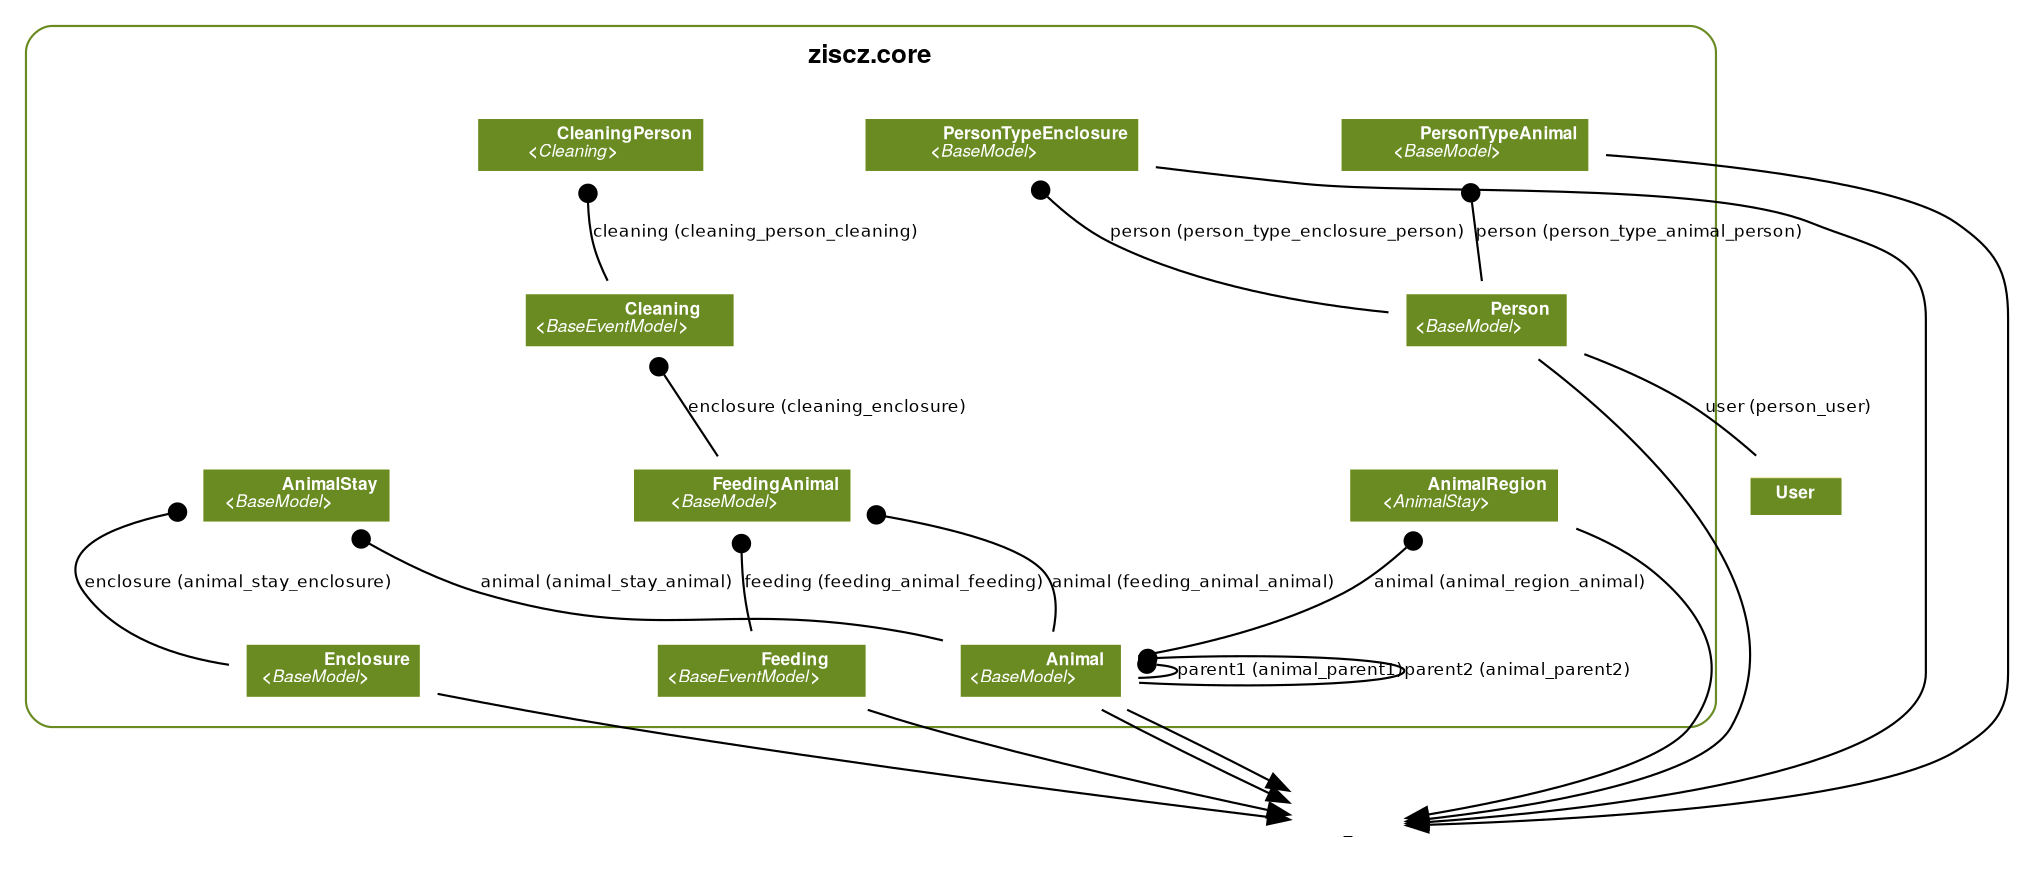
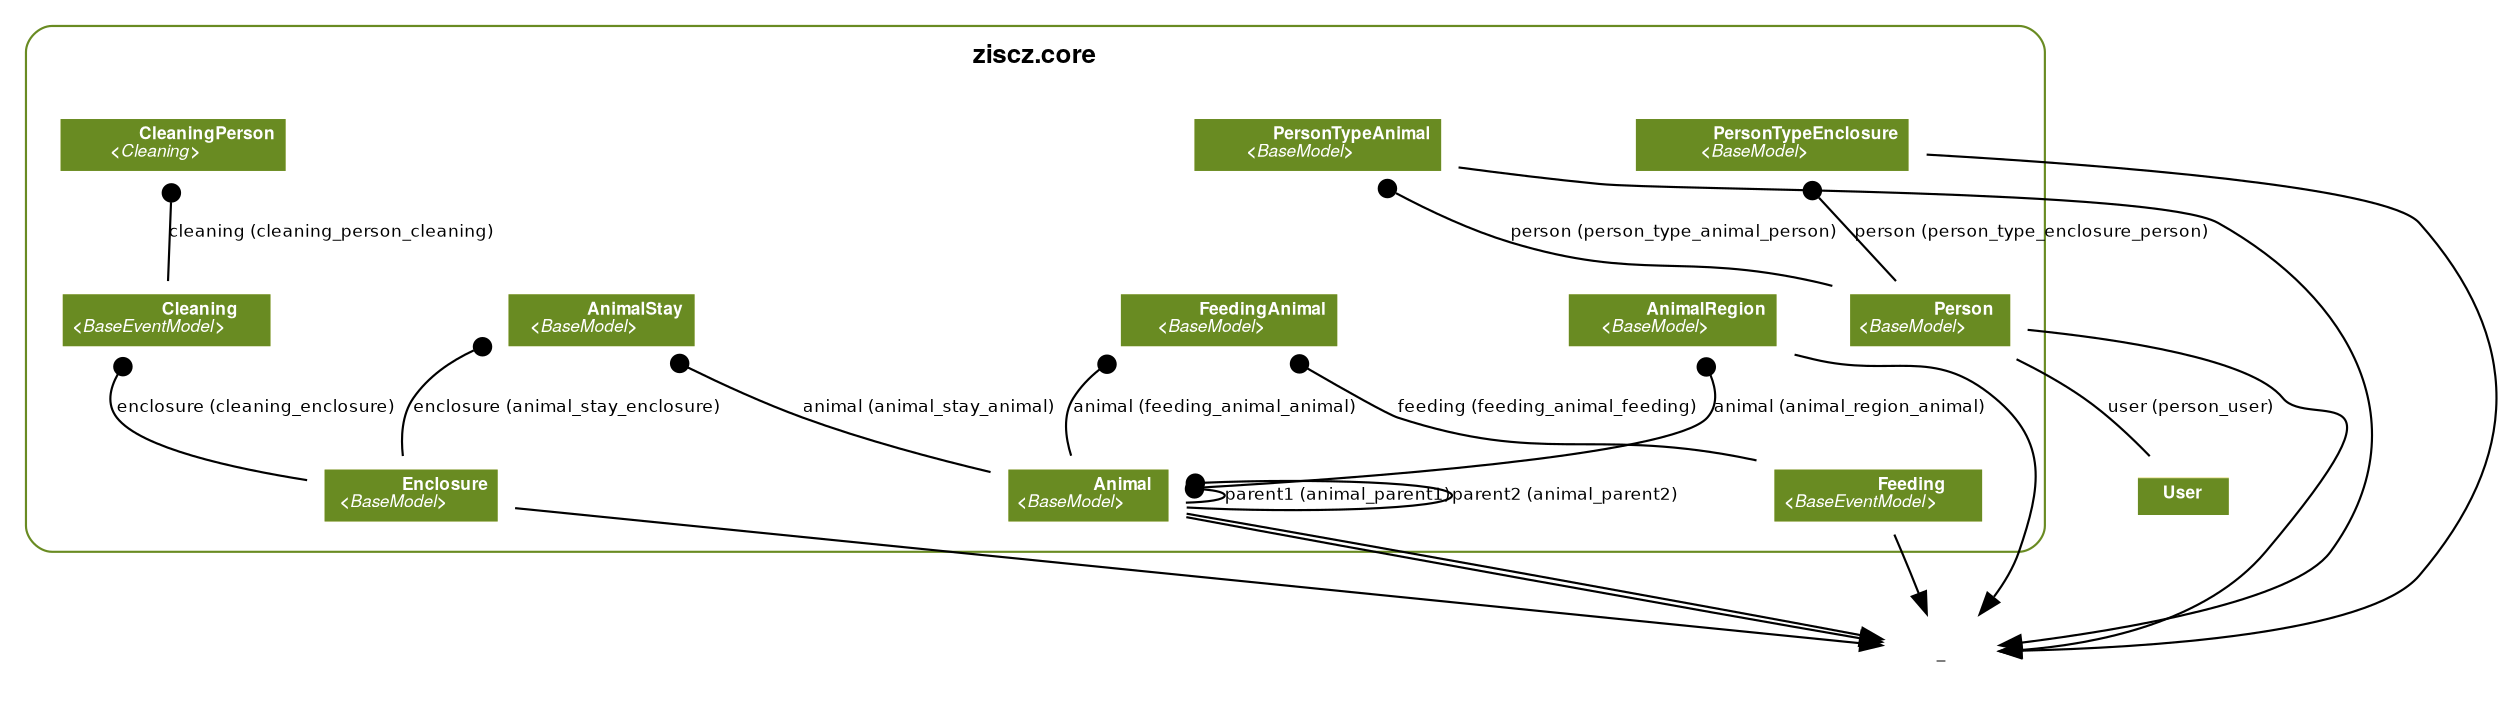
  digraph {
    fontname=Helvetica
    fontsize=8
    splines=true
    node [fontname=Helvetica fontsize=8 shape=plaintext]
    edge [arrowhead=none arrowtail=dot dir=both fontname=Helvetica fontsize=8]
    n1 [label=<       <TABLE BGCOLOR="palegoldenrod" BORDER="0" CELLBORDER="0" CELLSPACING="0">       <TR><TD COLSPAN="2" CELLPADDING="4" ALIGN="CENTER" BGCOLOR="olivedrab4">       <FONT FACE="Helvetica Bold" COLOR="white">       Animal<BR/>&lt;<FONT FACE="Helvetica Italic">BaseModel</FONT>&gt;       </FONT></TD></TR>            </TABLE>       >]
    n2 [label=<       <TABLE BGCOLOR="palegoldenrod" BORDER="0" CELLBORDER="0" CELLSPACING="0">       <TR><TD COLSPAN="2" CELLPADDING="4" ALIGN="CENTER" BGCOLOR="olivedrab4">       <FONT FACE="Helvetica Bold" COLOR="white">       AnimalStay<BR/>&lt;<FONT FACE="Helvetica Italic">BaseModel</FONT>&gt;       </FONT></TD></TR>            </TABLE>       >]
    n3 [label=<       <TABLE BGCOLOR="palegoldenrod" BORDER="0" CELLBORDER="0" CELLSPACING="0">       <TR><TD COLSPAN="2" CELLPADDING="4" ALIGN="CENTER" BGCOLOR="olivedrab4">       <FONT FACE="Helvetica Bold" COLOR="white">       PersonTypeAnimal<BR/>&lt;<FONT FACE="Helvetica Italic">BaseModel</FONT>&gt;       </FONT></TD></TR>            </TABLE>       >]
-   n4 [label=<       <TABLE BGCOLOR="palegoldenrod" BORDER="0" CELLBORDER="0" CELLSPACING="0">       <TR><TD COLSPAN="2" CELLPADDING="4" ALIGN="CENTER" BGCOLOR="olivedrab4">       <FONT FACE="Helvetica Bold" COLOR="white">       AnimalRegion<BR/>&lt;<FONT FACE="Helvetica Italic">AnimalStay</FONT>&gt;       </FONT></TD></TR>            </TABLE>       >]
+   n4 [label=<       <TABLE BGCOLOR="palegoldenrod" BORDER="0" CELLBORDER="0" CELLSPACING="0">       <TR><TD COLSPAN="2" CELLPADDING="4" ALIGN="CENTER" BGCOLOR="olivedrab4">       <FONT FACE="Helvetica Bold" COLOR="white">       AnimalRegion<BR/>&lt;<FONT FACE="Helvetica Italic">BaseModel</FONT>&gt;       </FONT></TD></TR>            </TABLE>       >]
    n5 [label=<       <TABLE BGCOLOR="palegoldenrod" BORDER="0" CELLBORDER="0" CELLSPACING="0">       <TR><TD COLSPAN="2" CELLPADDING="4" ALIGN="CENTER" BGCOLOR="olivedrab4">       <FONT FACE="Helvetica Bold" COLOR="white">       Enclosure<BR/>&lt;<FONT FACE="Helvetica Italic">BaseModel</FONT>&gt;       </FONT></TD></TR>            </TABLE>       >]
    n6 [label=<       <TABLE BGCOLOR="palegoldenrod" BORDER="0" CELLBORDER="0" CELLSPACING="0">       <TR><TD COLSPAN="2" CELLPADDING="4" ALIGN="CENTER" BGCOLOR="olivedrab4">       <FONT FACE="Helvetica Bold" COLOR="white">       Cleaning<BR/>&lt;<FONT FACE="Helvetica Italic">BaseEventModel</FONT>&gt;       </FONT></TD></TR>            </TABLE>       >]
    n7 [label=<       <TABLE BGCOLOR="palegoldenrod" BORDER="0" CELLBORDER="0" CELLSPACING="0">       <TR><TD COLSPAN="2" CELLPADDING="4" ALIGN="CENTER" BGCOLOR="olivedrab4">       <FONT FACE="Helvetica Bold" COLOR="white">       PersonTypeEnclosure<BR/>&lt;<FONT FACE="Helvetica Italic">BaseModel</FONT>&gt;       </FONT></TD></TR>            </TABLE>       >]
    n8 [label=<       <TABLE BGCOLOR="palegoldenrod" BORDER="0" CELLBORDER="0" CELLSPACING="0">       <TR><TD COLSPAN="2" CELLPADDING="4" ALIGN="CENTER" BGCOLOR="olivedrab4">       <FONT FACE="Helvetica Bold" COLOR="white">       CleaningPerson<BR/>&lt;<FONT FACE="Helvetica Italic">Cleaning</FONT>&gt;       </FONT></TD></TR>            </TABLE>       >]
    n9 [label=<       <TABLE BGCOLOR="palegoldenrod" BORDER="0" CELLBORDER="0" CELLSPACING="0">       <TR><TD COLSPAN="2" CELLPADDING="4" ALIGN="CENTER" BGCOLOR="olivedrab4">       <FONT FACE="Helvetica Bold" COLOR="white">       Feeding<BR/>&lt;<FONT FACE="Helvetica Italic">BaseEventModel</FONT>&gt;       </FONT></TD></TR>            </TABLE>       >]
    n10 [label=<       <TABLE BGCOLOR="palegoldenrod" BORDER="0" CELLBORDER="0" CELLSPACING="0">       <TR><TD COLSPAN="2" CELLPADDING="4" ALIGN="CENTER" BGCOLOR="olivedrab4">       <FONT FACE="Helvetica Bold" COLOR="white">       FeedingAnimal<BR/>&lt;<FONT FACE="Helvetica Italic">BaseModel</FONT>&gt;       </FONT></TD></TR>            </TABLE>       >]
    n11 [label=<       <TABLE BGCOLOR="palegoldenrod" BORDER="0" CELLBORDER="0" CELLSPACING="0">       <TR><TD COLSPAN="2" CELLPADDING="4" ALIGN="CENTER" BGCOLOR="olivedrab4">       <FONT FACE="Helvetica Bold" COLOR="white">       Person<BR/>&lt;<FONT FACE="Helvetica Italic">BaseModel</FONT>&gt;       </FONT></TD></TR>            </TABLE>       >]
    _
    n13 [label=<   <TABLE BGCOLOR="palegoldenrod" BORDER="0" CELLBORDER="0" CELLSPACING="0">   <TR><TD COLSPAN="2" CELLPADDING="4" ALIGN="CENTER" BGCOLOR="olivedrab4">   <FONT FACE="Helvetica Bold" COLOR="white">User</FONT>   </TD></TR>   </TABLE>   >]
    subgraph cluster_1 {
      color=olivedrab4
      label=<           <TABLE BORDER="0" CELLBORDER="0" CELLSPACING="0">           <TR><TD COLSPAN="2" CELLPADDING="4" ALIGN="CENTER">           <FONT FACE="Helvetica Bold" COLOR="Black" POINT-SIZE="12">           ziscz.core           </FONT>           </TD></TR>           </TABLE>           >
      style=rounded
      n1
      n2
      n3
      n4
      n5
      n6
      n7
      n8
      n9
      n10
      n11
    }
    n1 -> n1 [label="parent1 (animal_parent1)"]
    n1 -> n1 [label="parent2 (animal_parent2)"]
    n1 -> _ [arrowhead="" arrowtail="" dir=""]
    n1 -> _ [arrowhead="" arrowtail="" dir=""]
    n2 -> n1 [label="animal (animal_stay_animal)"]
    n2 -> n5 [label="enclosure (animal_stay_enclosure)"]
    n3 -> n11 [label="person (person_type_animal_person)"]
    n3 -> _ [arrowhead="" arrowtail="" dir=""]
    n4 -> n1 [label="animal (animal_region_animal)"]
    n4 -> _ [arrowhead="" arrowtail="" dir=""]
    n5 -> _ [arrowhead="" arrowtail="" dir=""]
-   n6 -> n10 [label="enclosure (cleaning_enclosure)"]
+   n6 -> n5 [label="enclosure (cleaning_enclosure)"]
    n7 -> n11 [label="person (person_type_enclosure_person)"]
    n7 -> _ [arrowhead="" arrowtail="" dir=""]
    n8 -> n6 [label="cleaning (cleaning_person_cleaning)"]
    n9 -> _ [arrowhead="" arrowtail="" dir=""]
    n10 -> n1 [label="animal (feeding_animal_animal)"]
    n10 -> n9 [label="feeding (feeding_animal_feeding)"]
    n11 -> _ [arrowhead="" arrowtail="" dir=""]
    n11 -> n13 [arrowtail=none label="user (person_user)"]
  }
